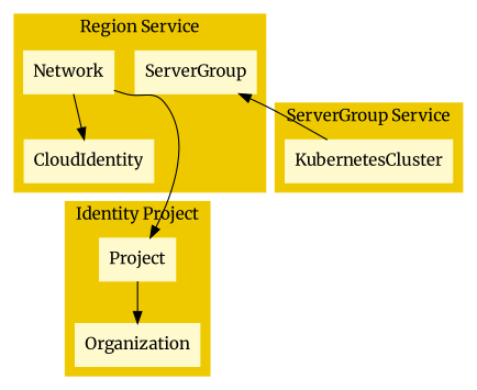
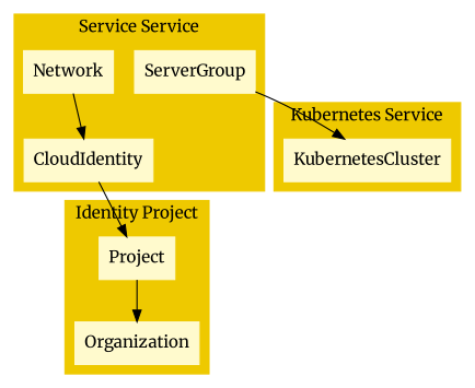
  digraph {
    fontname=Merriweather
    node [color=lemonchiffon fontname=Merriweather shape=box style=filled]
    edge [fontname=Merriweather]
    Project
    Organization
    Network
    CloudIdentity
    ServerGroup
    KubernetesCluster
    subgraph cluster_1 {
      color=gold2
      label="Identity Project"
      style=filled
      Project
      Organization
    }
    subgraph cluster_2 {
      color=gold2
-     label="Region Service"
+     label="Service Service"
      style=filled
      Network
      CloudIdentity
      ServerGroup
    }
    subgraph cluster_3 {
      color=gold2
-     label="ServerGroup Service"
+     label="Kubernetes Service"
      style=filled
      KubernetesCluster
    }
    Project -> Organization
    Network -> CloudIdentity
-   Network -> Project
-   KubernetesCluster -> ServerGroup
+   CloudIdentity -> Project
+   ServerGroup -> KubernetesCluster
  }
